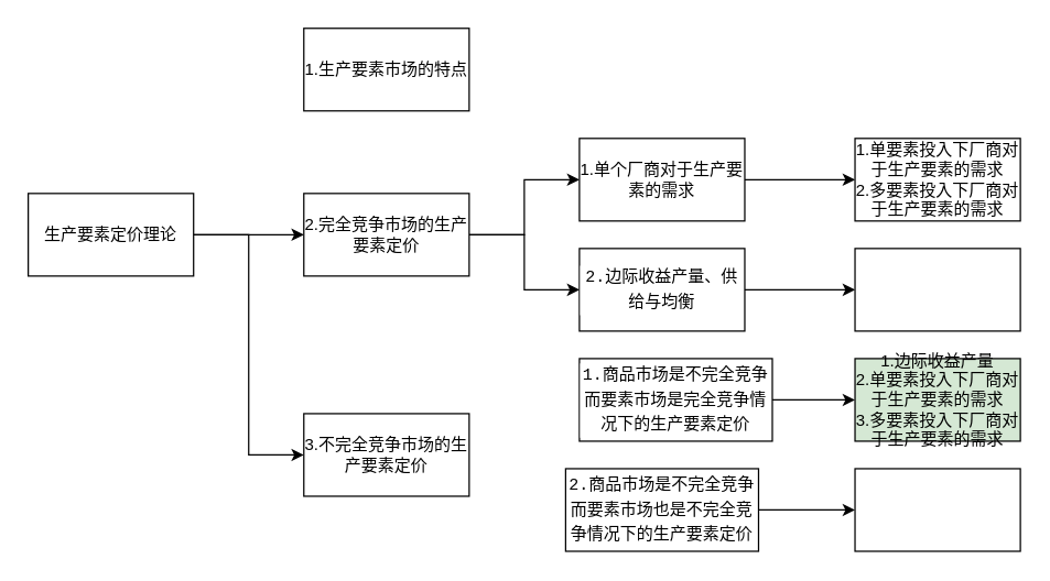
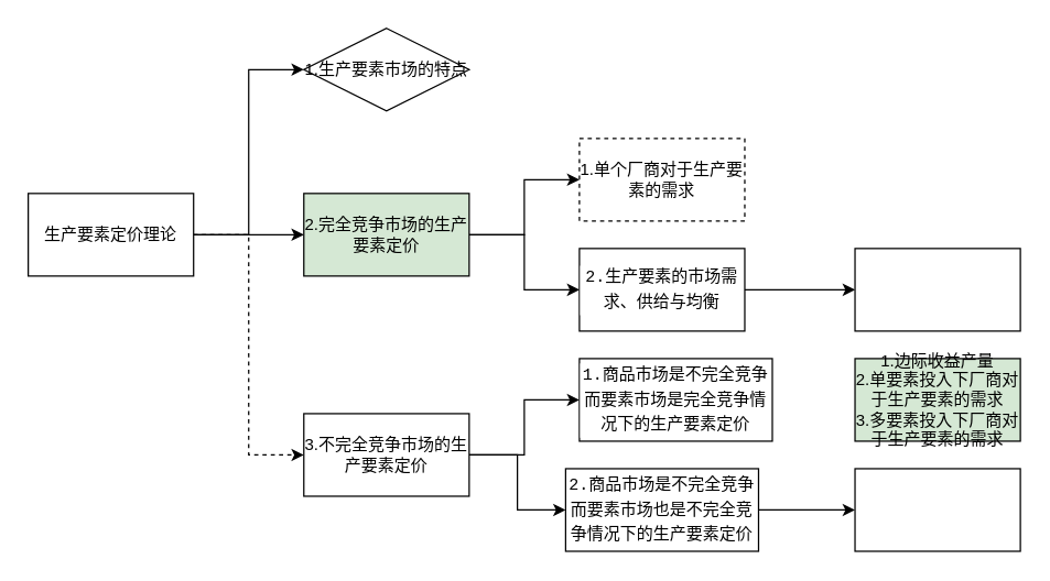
  <mxCell id="0" />
  <mxCell id="1" parent="0" />
+ <mxCell id="2" value="" style="edgeStyle=orthogonalEdgeStyle;rounded=0;orthogonalLoop=1;jettySize=auto;html=1;entryX=0;entryY=0.5;entryDx=0;entryDy=0;" parent="1" source="5" target="6" edge="1"><mxGeometry relative="1" as="geometry" /></mxCell>
  <mxCell id="3" style="edgeStyle=orthogonalEdgeStyle;rounded=0;orthogonalLoop=1;jettySize=auto;html=1;" parent="1" source="5" target="12" edge="1"><mxGeometry relative="1" as="geometry" /></mxCell>
- <mxCell id="4" style="edgeStyle=orthogonalEdgeStyle;rounded=0;orthogonalLoop=1;jettySize=auto;html=1;entryX=0;entryY=0.5;entryDx=0;entryDy=0;" parent="1" source="5" target="9" edge="1"><mxGeometry relative="1" as="geometry" /></mxCell>
+ <mxCell id="4" style="edgeStyle=orthogonalEdgeStyle;rounded=0;orthogonalLoop=1;jettySize=auto;html=1;entryX=0;entryY=0.5;entryDx=0;entryDy=0;dashed=1;" parent="1" source="5" target="9" edge="1"><mxGeometry relative="1" as="geometry" /></mxCell>
  <mxCell id="5" value="生产要素定价理论" style="rounded=0;whiteSpace=wrap;html=1;" parent="1" vertex="1"><mxGeometry x="20" y="140" width="120" height="60" as="geometry" /></mxCell>
- <mxCell id="6" value="1.生产要素市场的特点" style="rounded=0;whiteSpace=wrap;html=1;" parent="1" vertex="1"><mxGeometry x="220" y="20" width="120" height="60" as="geometry" /></mxCell>
+ <mxCell id="6" value="1.生产要素市场的特点" style="rhombus;whiteSpace=wrap;html=1;" parent="1" vertex="1"><mxGeometry x="220" y="20" width="120" height="60" as="geometry" /></mxCell>
+ <mxCell id="7" value="" style="edgeStyle=orthogonalEdgeStyle;rounded=0;orthogonalLoop=1;jettySize=auto;html=1;" parent="1" source="9" target="14" edge="1"><mxGeometry relative="1" as="geometry" /></mxCell>
+ <mxCell id="8" style="edgeStyle=orthogonalEdgeStyle;rounded=0;orthogonalLoop=1;jettySize=auto;html=1;entryX=0;entryY=0.5;entryDx=0;entryDy=0;" parent="1" source="9" target="20" edge="1"><mxGeometry relative="1" as="geometry" /></mxCell>
  <mxCell id="9" value="3.不完全竞争市场的生产要素定价" style="rounded=0;whiteSpace=wrap;html=1;" parent="1" vertex="1"><mxGeometry x="220" y="300" width="120" height="60" as="geometry" /></mxCell>
  <mxCell id="10" value="" style="edgeStyle=orthogonalEdgeStyle;rounded=0;orthogonalLoop=1;jettySize=auto;html=1;entryX=0;entryY=0.5;entryDx=0;entryDy=0;" parent="1" source="12" target="16" edge="1"><mxGeometry relative="1" as="geometry" /></mxCell>
  <mxCell id="11" style="edgeStyle=orthogonalEdgeStyle;rounded=0;orthogonalLoop=1;jettySize=auto;html=1;entryX=0;entryY=0.5;entryDx=0;entryDy=0;" parent="1" source="12" target="18" edge="1"><mxGeometry relative="1" as="geometry" /></mxCell>
- <mxCell id="12" value="2.完全竞争市场的生产要素定价" style="rounded=0;whiteSpace=wrap;html=1;" parent="1" vertex="1"><mxGeometry x="220" y="140" width="120" height="60" as="geometry" /></mxCell>
- <mxCell id="13" value="" style="edgeStyle=orthogonalEdgeStyle;rounded=0;orthogonalLoop=1;jettySize=auto;html=1;" parent="1" source="14" target="23" edge="1"><mxGeometry relative="1" as="geometry" /></mxCell>
+ <mxCell id="12" value="2.完全竞争市场的生产要素定价" style="rounded=0;whiteSpace=wrap;html=1;fillColor=#d5e8d4;" parent="1" vertex="1"><mxGeometry x="220" y="140" width="120" height="60" as="geometry" /></mxCell>
  <mxCell id="14" value="&lt;div style=&quot;background-color: rgb(255, 255, 255); font-family: Menlo, Monaco, &amp;quot;Courier New&amp;quot;, monospace; line-height: 18px;&quot;&gt;1.商品市场是不完全竞争而要素市场是完全竞争情况下的生产要素定价&lt;/div&gt;" style="rounded=0;whiteSpace=wrap;html=1;" parent="1" vertex="1"><mxGeometry x="420" y="260" width="140" height="60" as="geometry" /></mxCell>
- <mxCell id="15" value="" style="edgeStyle=orthogonalEdgeStyle;rounded=0;orthogonalLoop=1;jettySize=auto;html=1;" parent="1" source="16" target="21" edge="1"><mxGeometry relative="1" as="geometry" /></mxCell>
- <mxCell id="16" value="1.单个厂商对于生产要素的需求" style="rounded=0;whiteSpace=wrap;html=1;" parent="1" vertex="1"><mxGeometry x="420" y="100" width="120" height="60" as="geometry" /></mxCell>
+ <mxCell id="16" value="1.单个厂商对于生产要素的需求" style="rounded=0;whiteSpace=wrap;html=1;dashed=1;" parent="1" vertex="1"><mxGeometry x="420" y="100" width="120" height="60" as="geometry" /></mxCell>
  <mxCell id="17" value="" style="edgeStyle=orthogonalEdgeStyle;rounded=0;orthogonalLoop=1;jettySize=auto;html=1;" parent="1" source="18" target="22" edge="1"><mxGeometry relative="1" as="geometry" /></mxCell>
- <mxCell id="18" value="&lt;div style=&quot;background-color: rgb(255, 255, 255); font-family: Menlo, Monaco, &amp;quot;Courier New&amp;quot;, monospace; line-height: 18px;&quot;&gt;2.边际收益产量、供给与均衡&lt;/div&gt;" style="rounded=0;whiteSpace=wrap;html=1;" parent="1" vertex="1"><mxGeometry x="420" y="180" width="120" height="60" as="geometry" /></mxCell>
+ <mxCell id="18" value="&lt;div style=&quot;background-color: rgb(255, 255, 255); font-family: Menlo, Monaco, &amp;quot;Courier New&amp;quot;, monospace; line-height: 18px;&quot;&gt;2.生产要素的市场需求、供给与均衡&lt;/div&gt;" style="rounded=0;whiteSpace=wrap;html=1;" parent="1" vertex="1"><mxGeometry x="420" y="180" width="120" height="60" as="geometry" /></mxCell>
  <mxCell id="19" value="" style="edgeStyle=orthogonalEdgeStyle;rounded=0;orthogonalLoop=1;jettySize=auto;html=1;" parent="1" source="20" target="24" edge="1"><mxGeometry relative="1" as="geometry" /></mxCell>
  <mxCell id="20" value="&lt;div style=&quot;background-color: rgb(255, 255, 255); font-family: Menlo, Monaco, &amp;quot;Courier New&amp;quot;, monospace; line-height: 18px;&quot;&gt;2.商品市场是不完全竞争而要素市场也是不完全竞争情况下的生产要素定价&lt;/div&gt;" style="rounded=0;whiteSpace=wrap;html=1;" parent="1" vertex="1"><mxGeometry x="410" y="340" width="140" height="60" as="geometry" /></mxCell>
- <mxCell id="21" value="&lt;div&gt;1.单要素投入下厂商对于生产要素的需求&lt;/div&gt;&lt;div&gt;2.多要素投入下厂商对于生产要素的需求&lt;/div&gt;" style="rounded=0;whiteSpace=wrap;html=1;" parent="1" vertex="1"><mxGeometry x="620" y="100" width="120" height="60" as="geometry" /></mxCell>
  <mxCell id="22" value="&lt;div style=&quot;background-color: rgb(255, 255, 255); font-family: Menlo, Monaco, &amp;quot;Courier New&amp;quot;, monospace; line-height: 18px;&quot;&gt;&lt;br&gt;&lt;/div&gt;" style="rounded=0;whiteSpace=wrap;html=1;" parent="1" vertex="1"><mxGeometry x="620" y="180" width="120" height="60" as="geometry" /></mxCell>
  <mxCell id="23" value="&lt;div&gt;1.边际收益产量&lt;/div&gt;&lt;div&gt;2.单要素投入下厂商对于生产要素的需求&lt;/div&gt;&lt;div&gt;3.多要素投入下厂商对于生产要素的需求&lt;/div&gt;" style="rounded=0;whiteSpace=wrap;html=1;fillColor=#d5e8d4;" parent="1" vertex="1"><mxGeometry x="620" y="260" width="120" height="60" as="geometry" /></mxCell>
  <mxCell id="24" value="" style="rounded=0;whiteSpace=wrap;html=1;" parent="1" vertex="1"><mxGeometry x="620" y="340" width="120" height="60" as="geometry" /></mxCell>
